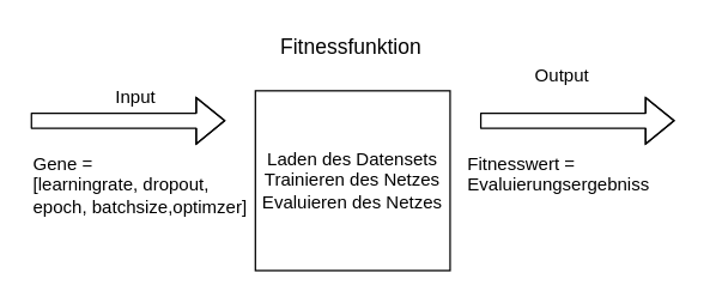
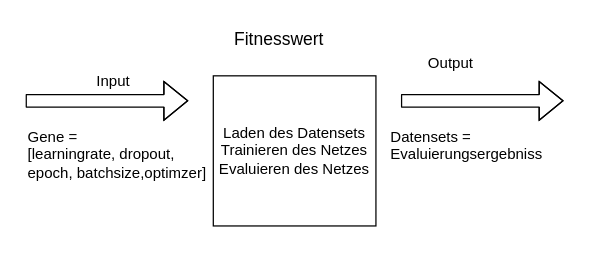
  <mxCell id="0" />
  <mxCell id="1" parent="0" />
  <mxCell id="2" value="&lt;div&gt;Laden des Datensets&lt;/div&gt;&lt;div&gt;Trainieren des Netzes&lt;/div&gt;&lt;div&gt;Evaluieren des Netzes&lt;br&gt;&lt;/div&gt;" style="rounded=0;whiteSpace=wrap;html=1;" vertex="1" parent="1"><mxGeometry x="170" y="60" width="130" height="120" as="geometry" /></mxCell>
  <mxCell id="3" value="" style="shape=flexArrow;endArrow=classic;html=1;" edge="1" parent="1"><mxGeometry width="50" height="50" relative="1" as="geometry"><mxPoint x="20" y="80" as="sourcePoint" /><mxPoint x="150" y="80" as="targetPoint" /><Array as="points"><mxPoint x="107" y="80" /><mxPoint x="160" y="80" /></Array></mxGeometry></mxCell>
  <mxCell id="4" value="Input" style="text;html=1;resizable=0;points=[];autosize=1;align=left;verticalAlign=top;spacingTop=-4;" vertex="1" parent="1"><mxGeometry x="75" y="55" width="40" height="20" as="geometry" /></mxCell>
- <mxCell id="5" value="Output" style="text;html=1;resizable=0;points=[];autosize=1;align=left;verticalAlign=top;spacingTop=-4;" vertex="1" parent="1"><mxGeometry x="355" y="40" width="50" height="20" as="geometry" /></mxCell>
+ <mxCell id="5" value="Output" style="text;html=1;resizable=0;points=[];autosize=1;align=left;verticalAlign=top;spacingTop=-4;" vertex="1" parent="1"><mxGeometry x="340" y="40" width="50" height="20" as="geometry" /></mxCell>
  <mxCell id="6" value="&lt;div&gt;Gene = &lt;br&gt;&lt;/div&gt;&lt;div&gt;[learningrate, dropout,&lt;/div&gt;&lt;div&gt;epoch, batchsize,optimzer]&lt;/div&gt;" style="text;html=1;resizable=0;points=[];autosize=1;align=left;verticalAlign=top;spacingTop=-4;" vertex="1" parent="1"><mxGeometry x="20" y="99" width="160" height="40" as="geometry" /></mxCell>
- <mxCell id="7" value="&lt;div style=&quot;font-size: 14px&quot;&gt;&lt;font style=&quot;font-size: 14px&quot;&gt;Fitnessfunktion&lt;/font&gt;&lt;/div&gt;&lt;div style=&quot;font-size: 14px&quot;&gt;&lt;font style=&quot;font-size: 14px&quot;&gt;&lt;br&gt;&lt;/font&gt;&lt;/div&gt;" style="text;html=1;resizable=0;points=[];autosize=1;align=left;verticalAlign=top;spacingTop=-4;" vertex="1" parent="1"><mxGeometry x="185" y="20" width="110" height="30" as="geometry" /></mxCell>
- <mxCell id="8" value="&lt;div&gt;Fitnesswert =&lt;/div&gt;&lt;div&gt; Evaluierungsergebniss&lt;/div&gt;" style="text;html=1;resizable=0;points=[];autosize=1;align=left;verticalAlign=top;spacingTop=-4;" vertex="1" parent="1"><mxGeometry x="310" y="99" width="140" height="30" as="geometry" /></mxCell>
+ <mxCell id="7" value="&lt;div style=&quot;font-size: 14px&quot;&gt;&lt;font style=&quot;font-size: 14px&quot;&gt;Fitnesswert&lt;/font&gt;&lt;/div&gt;&lt;div style=&quot;font-size: 14px&quot;&gt;&lt;font style=&quot;font-size: 14px&quot;&gt;&lt;br&gt;&lt;/font&gt;&lt;/div&gt;" style="text;html=1;resizable=0;points=[];autosize=1;align=left;verticalAlign=top;spacingTop=-4;" vertex="1" parent="1"><mxGeometry x="185" y="20" width="110" height="30" as="geometry" /></mxCell>
+ <mxCell id="8" value="&lt;div&gt;Datensets =&lt;/div&gt;&lt;div&gt; Evaluierungsergebniss&lt;/div&gt;" style="text;html=1;resizable=0;points=[];autosize=1;align=left;verticalAlign=top;spacingTop=-4;" vertex="1" parent="1"><mxGeometry x="310" y="99" width="140" height="30" as="geometry" /></mxCell>
  <mxCell id="9" value="" style="shape=flexArrow;endArrow=classic;html=1;" edge="1" parent="1"><mxGeometry width="50" height="50" relative="1" as="geometry"><mxPoint x="320" y="80" as="sourcePoint" /><mxPoint x="450" y="80" as="targetPoint" /><Array as="points"><mxPoint x="407" y="80" /><mxPoint x="460" y="80" /></Array></mxGeometry></mxCell>
